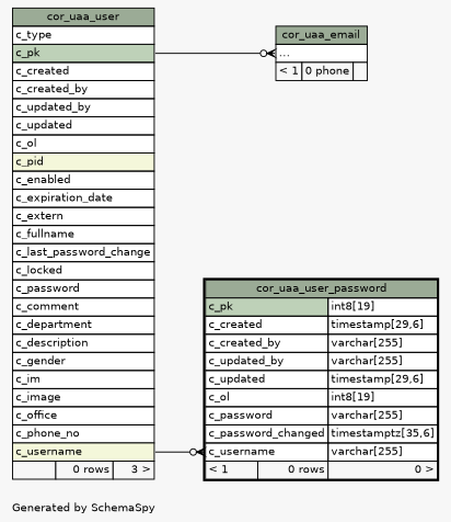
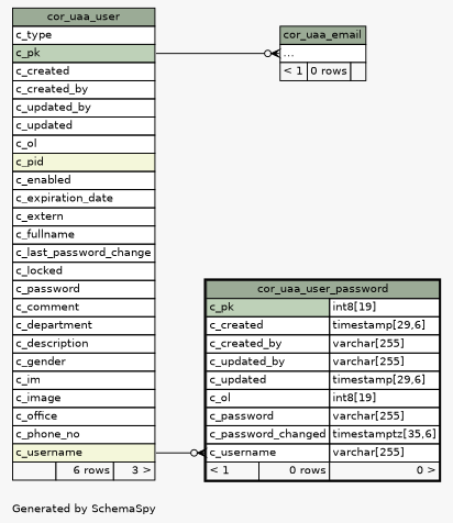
  digraph {
    bgcolor="#f7f7f7"
    fontname=Helvetica
    fontsize=11
    label="\nGenerated by SchemaSpy"
    labeljust=l
    nodesep=0.18
    rankdir=RL
    ranksep=0.46
    node [fontname=Helvetica fontsize=11 shape=plaintext]
    edge [arrowhead=none arrowsize=0.8 arrowtail=crowodot dir=back]
-   n1 [label=<     <TABLE BORDER="0" CELLBORDER="1" CELLSPACING="0" BGCOLOR="#ffffff">       <TR><TD COLSPAN="3" BGCOLOR="#9bab96" ALIGN="CENTER">cor_uaa_email</TD></TR>       <TR><TD PORT="elipses" COLSPAN="3" ALIGN="LEFT">...</TD></TR>       <TR><TD ALIGN="LEFT" BGCOLOR="#f7f7f7">&lt; 1</TD><TD ALIGN="RIGHT" BGCOLOR="#f7f7f7">0 phone</TD><TD ALIGN="RIGHT" BGCOLOR="#f7f7f7">  </TD></TR>     </TABLE>>]
-   n2 [label=<     <TABLE BORDER="0" CELLBORDER="1" CELLSPACING="0" BGCOLOR="#ffffff">       <TR><TD COLSPAN="3" BGCOLOR="#9bab96" ALIGN="CENTER">cor_uaa_user</TD></TR>       <TR><TD PORT="c_type" COLSPAN="3" ALIGN="LEFT">c_type</TD></TR>       <TR><TD PORT="c_pk" COLSPAN="3" BGCOLOR="#bed1b8" ALIGN="LEFT">c_pk</TD></TR>       <TR><TD PORT="c_created" COLSPAN="3" ALIGN="LEFT">c_created</TD></TR>       <TR><TD PORT="c_created_by" COLSPAN="3" ALIGN="LEFT">c_created_by</TD></TR>       <TR><TD PORT="c_updated_by" COLSPAN="3" ALIGN="LEFT">c_updated_by</TD></TR>       <TR><TD PORT="c_updated" COLSPAN="3" ALIGN="LEFT">c_updated</TD></TR>       <TR><TD PORT="c_ol" COLSPAN="3" ALIGN="LEFT">c_ol</TD></TR>       <TR><TD PORT="c_pid" COLSPAN="3" BGCOLOR="#f4f7da" ALIGN="LEFT">c_pid</TD></TR>       <TR><TD PORT="c_enabled" COLSPAN="3" ALIGN="LEFT">c_enabled</TD></TR>       <TR><TD PORT="c_expiration_date" COLSPAN="3" ALIGN="LEFT">c_expiration_date</TD></TR>       <TR><TD PORT="c_extern" COLSPAN="3" ALIGN="LEFT">c_extern</TD></TR>       <TR><TD PORT="c_fullname" COLSPAN="3" ALIGN="LEFT">c_fullname</TD></TR>       <TR><TD PORT="c_last_password_change" COLSPAN="3" ALIGN="LEFT">c_last_password_change</TD></TR>       <TR><TD PORT="c_locked" COLSPAN="3" ALIGN="LEFT">c_locked</TD></TR>       <TR><TD PORT="c_password" COLSPAN="3" ALIGN="LEFT">c_password</TD></TR>       <TR><TD PORT="c_comment" COLSPAN="3" ALIGN="LEFT">c_comment</TD></TR>       <TR><TD PORT="c_department" COLSPAN="3" ALIGN="LEFT">c_department</TD></TR>       <TR><TD PORT="c_description" COLSPAN="3" ALIGN="LEFT">c_description</TD></TR>       <TR><TD PORT="c_gender" COLSPAN="3" ALIGN="LEFT">c_gender</TD></TR>       <TR><TD PORT="c_im" COLSPAN="3" ALIGN="LEFT">c_im</TD></TR>       <TR><TD PORT="c_image" COLSPAN="3" ALIGN="LEFT">c_image</TD></TR>       <TR><TD PORT="c_office" COLSPAN="3" ALIGN="LEFT">c_office</TD></TR>       <TR><TD PORT="c_phone_no" COLSPAN="3" ALIGN="LEFT">c_phone_no</TD></TR>       <TR><TD PORT="c_username" COLSPAN="3" BGCOLOR="#f4f7da" ALIGN="LEFT">c_username</TD></TR>       <TR><TD ALIGN="LEFT" BGCOLOR="#f7f7f7">  </TD><TD ALIGN="RIGHT" BGCOLOR="#f7f7f7">0 rows</TD><TD ALIGN="RIGHT" BGCOLOR="#f7f7f7">3 &gt;</TD></TR>     </TABLE>>]
+   n1 [label=<     <TABLE BORDER="0" CELLBORDER="1" CELLSPACING="0" BGCOLOR="#ffffff">       <TR><TD COLSPAN="3" BGCOLOR="#9bab96" ALIGN="CENTER">cor_uaa_email</TD></TR>       <TR><TD PORT="elipses" COLSPAN="3" ALIGN="LEFT">...</TD></TR>       <TR><TD ALIGN="LEFT" BGCOLOR="#f7f7f7">&lt; 1</TD><TD ALIGN="RIGHT" BGCOLOR="#f7f7f7">0 rows</TD><TD ALIGN="RIGHT" BGCOLOR="#f7f7f7">  </TD></TR>     </TABLE>>]
+   n2 [label=<     <TABLE BORDER="0" CELLBORDER="1" CELLSPACING="0" BGCOLOR="#ffffff">       <TR><TD COLSPAN="3" BGCOLOR="#9bab96" ALIGN="CENTER">cor_uaa_user</TD></TR>       <TR><TD PORT="c_type" COLSPAN="3" ALIGN="LEFT">c_type</TD></TR>       <TR><TD PORT="c_pk" COLSPAN="3" BGCOLOR="#bed1b8" ALIGN="LEFT">c_pk</TD></TR>       <TR><TD PORT="c_created" COLSPAN="3" ALIGN="LEFT">c_created</TD></TR>       <TR><TD PORT="c_created_by" COLSPAN="3" ALIGN="LEFT">c_created_by</TD></TR>       <TR><TD PORT="c_updated_by" COLSPAN="3" ALIGN="LEFT">c_updated_by</TD></TR>       <TR><TD PORT="c_updated" COLSPAN="3" ALIGN="LEFT">c_updated</TD></TR>       <TR><TD PORT="c_ol" COLSPAN="3" ALIGN="LEFT">c_ol</TD></TR>       <TR><TD PORT="c_pid" COLSPAN="3" BGCOLOR="#f4f7da" ALIGN="LEFT">c_pid</TD></TR>       <TR><TD PORT="c_enabled" COLSPAN="3" ALIGN="LEFT">c_enabled</TD></TR>       <TR><TD PORT="c_expiration_date" COLSPAN="3" ALIGN="LEFT">c_expiration_date</TD></TR>       <TR><TD PORT="c_extern" COLSPAN="3" ALIGN="LEFT">c_extern</TD></TR>       <TR><TD PORT="c_fullname" COLSPAN="3" ALIGN="LEFT">c_fullname</TD></TR>       <TR><TD PORT="c_last_password_change" COLSPAN="3" ALIGN="LEFT">c_last_password_change</TD></TR>       <TR><TD PORT="c_locked" COLSPAN="3" ALIGN="LEFT">c_locked</TD></TR>       <TR><TD PORT="c_password" COLSPAN="3" ALIGN="LEFT">c_password</TD></TR>       <TR><TD PORT="c_comment" COLSPAN="3" ALIGN="LEFT">c_comment</TD></TR>       <TR><TD PORT="c_department" COLSPAN="3" ALIGN="LEFT">c_department</TD></TR>       <TR><TD PORT="c_description" COLSPAN="3" ALIGN="LEFT">c_description</TD></TR>       <TR><TD PORT="c_gender" COLSPAN="3" ALIGN="LEFT">c_gender</TD></TR>       <TR><TD PORT="c_im" COLSPAN="3" ALIGN="LEFT">c_im</TD></TR>       <TR><TD PORT="c_image" COLSPAN="3" ALIGN="LEFT">c_image</TD></TR>       <TR><TD PORT="c_office" COLSPAN="3" ALIGN="LEFT">c_office</TD></TR>       <TR><TD PORT="c_phone_no" COLSPAN="3" ALIGN="LEFT">c_phone_no</TD></TR>       <TR><TD PORT="c_username" COLSPAN="3" BGCOLOR="#f4f7da" ALIGN="LEFT">c_username</TD></TR>       <TR><TD ALIGN="LEFT" BGCOLOR="#f7f7f7">  </TD><TD ALIGN="RIGHT" BGCOLOR="#f7f7f7">6 rows</TD><TD ALIGN="RIGHT" BGCOLOR="#f7f7f7">3 &gt;</TD></TR>     </TABLE>>]
    n3 [label=<     <TABLE BORDER="2" CELLBORDER="1" CELLSPACING="0" BGCOLOR="#ffffff">       <TR><TD COLSPAN="3" BGCOLOR="#9bab96" ALIGN="CENTER">cor_uaa_user_password</TD></TR>       <TR><TD PORT="c_pk" COLSPAN="2" BGCOLOR="#bed1b8" ALIGN="LEFT">c_pk</TD><TD PORT="c_pk.type" ALIGN="LEFT">int8[19]</TD></TR>       <TR><TD PORT="c_created" COLSPAN="2" ALIGN="LEFT">c_created</TD><TD PORT="c_created.type" ALIGN="LEFT">timestamp[29,6]</TD></TR>       <TR><TD PORT="c_created_by" COLSPAN="2" ALIGN="LEFT">c_created_by</TD><TD PORT="c_created_by.type" ALIGN="LEFT">varchar[255]</TD></TR>       <TR><TD PORT="c_updated_by" COLSPAN="2" ALIGN="LEFT">c_updated_by</TD><TD PORT="c_updated_by.type" ALIGN="LEFT">varchar[255]</TD></TR>       <TR><TD PORT="c_updated" COLSPAN="2" ALIGN="LEFT">c_updated</TD><TD PORT="c_updated.type" ALIGN="LEFT">timestamp[29,6]</TD></TR>       <TR><TD PORT="c_ol" COLSPAN="2" ALIGN="LEFT">c_ol</TD><TD PORT="c_ol.type" ALIGN="LEFT">int8[19]</TD></TR>       <TR><TD PORT="c_password" COLSPAN="2" ALIGN="LEFT">c_password</TD><TD PORT="c_password.type" ALIGN="LEFT">varchar[255]</TD></TR>       <TR><TD PORT="c_password_changed" COLSPAN="2" ALIGN="LEFT">c_password_changed</TD><TD PORT="c_password_changed.type" ALIGN="LEFT">timestamptz[35,6]</TD></TR>       <TR><TD PORT="c_username" COLSPAN="2" ALIGN="LEFT">c_username</TD><TD PORT="c_username.type" ALIGN="LEFT">varchar[255]</TD></TR>       <TR><TD ALIGN="LEFT" BGCOLOR="#f7f7f7">&lt; 1</TD><TD ALIGN="RIGHT" BGCOLOR="#f7f7f7">0 rows</TD><TD ALIGN="RIGHT" BGCOLOR="#f7f7f7">0 &gt;</TD></TR>     </TABLE>>]
    n1 -> n2 [headport="c_pk:e" tailport="elipses:w"]
    n3 -> n2 [headport="c_username:e" tailport="c_username:w"]
  }
